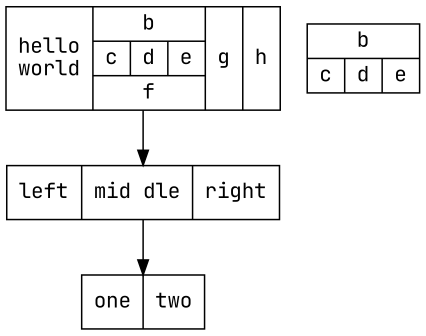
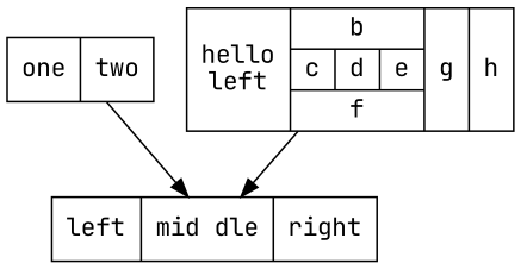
  digraph {
    fontname="JetBrains Mono"
    node [fontname="JetBrains Mono" shape=record]
    edge [fontname="JetBrains Mono"]
    n1 [label="<f0> left|<f1> mid\ dle|<f2> right"]
    n2 [label="<f0> one|<f1> two"]
-   n3 [label="hello\nworld |{ b |{c|<here> d|e}| f}| g | h"]
-   n4 [label="{ b |{c|<here> d|e}}"]
-   n1 -> n2
+   n3 [label="hello\nleft |{ b |{c|<here> d|e}| f}| g | h"]
+   n2 -> n1
    n3 -> n1
  }
